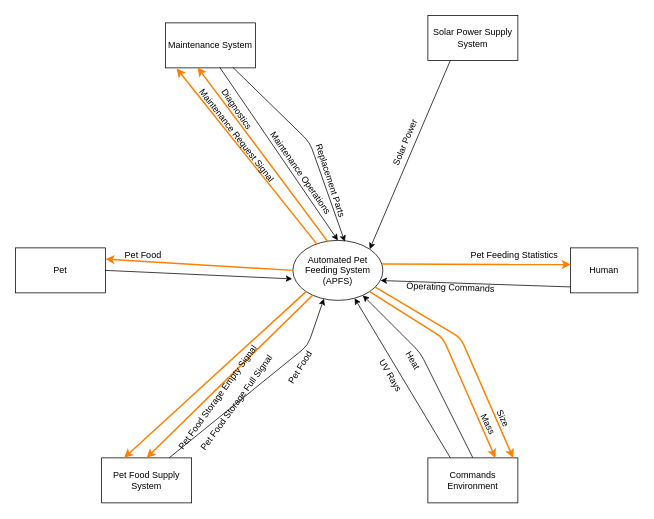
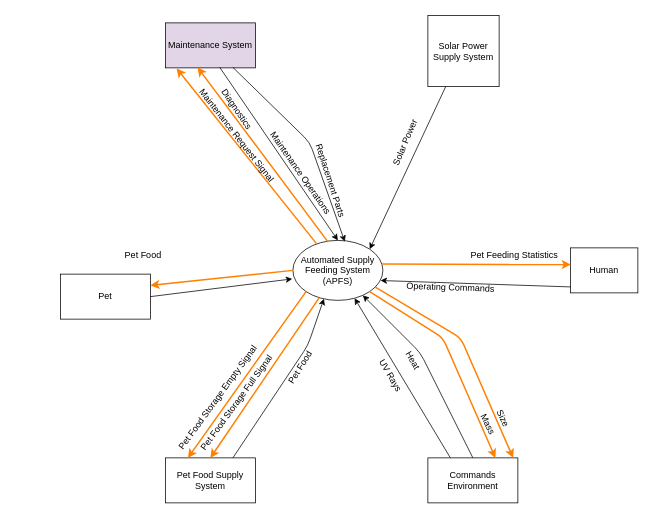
  <mxCell id="0" />
  <mxCell id="1" parent="0" />
- <mxCell id="2" value="Automated Pet Feeding System (APFS)" style="ellipse;whiteSpace=wrap;html=1;" parent="1" vertex="1"><mxGeometry x="390" y="320" width="120" height="80" as="geometry" /></mxCell>
+ <mxCell id="2" value="Automated Supply Feeding System (APFS)" style="ellipse;whiteSpace=wrap;html=1;" parent="1" vertex="1"><mxGeometry x="390" y="320" width="120" height="80" as="geometry" /></mxCell>
  <mxCell id="3" value="Commands Environment" style="rounded=0;whiteSpace=wrap;html=1;" parent="1" vertex="1"><mxGeometry x="570" y="610" width="120" height="60" as="geometry" /></mxCell>
- <mxCell id="4" value="Pet" style="whiteSpace=wrap;html=1;" parent="1" vertex="1"><mxGeometry x="20" y="330" width="120" height="60" as="geometry" /></mxCell>
+ <mxCell id="4" value="Pet" style="whiteSpace=wrap;html=1;" parent="1" vertex="1"><mxGeometry x="80" y="365" width="120" height="60" as="geometry" /></mxCell>
  <mxCell id="5" value="Human" style="whiteSpace=wrap;html=1;" parent="1" vertex="1"><mxGeometry x="760" y="330" width="90" height="60" as="geometry" /></mxCell>
- <mxCell id="6" value="Pet Food Supply System" style="whiteSpace=wrap;html=1;" parent="1" vertex="1"><mxGeometry x="135" y="610" width="120" height="60" as="geometry" /></mxCell>
- <mxCell id="7" value="Maintenance System" style="whiteSpace=wrap;html=1;" parent="1" vertex="1"><mxGeometry x="220" y="30" width="120" height="60" as="geometry" /></mxCell>
- <mxCell id="8" value="Solar Power Supply System" style="whiteSpace=wrap;html=1;" parent="1" vertex="1"><mxGeometry x="570" y="20" width="120" height="60" as="geometry" /></mxCell>
+ <mxCell id="6" value="Pet Food Supply System" style="whiteSpace=wrap;html=1;" parent="1" vertex="1"><mxGeometry x="220" y="610" width="120" height="60" as="geometry" /></mxCell>
+ <mxCell id="7" value="Maintenance System" style="whiteSpace=wrap;html=1;fillColor=#e1d5e7;" parent="1" vertex="1"><mxGeometry x="220" y="30" width="120" height="60" as="geometry" /></mxCell>
+ <mxCell id="8" value="Solar Power Supply System" style="whiteSpace=wrap;html=1;" parent="1" vertex="1"><mxGeometry x="570" y="20" width="95" height="95" as="geometry" /></mxCell>
  <mxCell id="9" value="" style="endArrow=classic;html=1;entryX=0.345;entryY=0.973;entryDx=0;entryDy=0;entryPerimeter=0;exitX=0.75;exitY=0;exitDx=0;exitDy=0;" parent="1" source="6" target="2" edge="1"><mxGeometry width="50" height="50" relative="1" as="geometry"><mxPoint x="270" y="220" as="sourcePoint" /><mxPoint x="320" y="170" as="targetPoint" /><Array as="points"><mxPoint x="410" y="460" /></Array></mxGeometry></mxCell>
  <mxCell id="10" value="" style="endArrow=classic;html=1;entryX=0.5;entryY=0;entryDx=0;entryDy=0;strokeColor=#FF8000;strokeWidth=2;" parent="1" source="2" target="6" edge="1"><mxGeometry width="50" height="50" relative="1" as="geometry"><mxPoint x="230" y="480" as="sourcePoint" /><mxPoint x="280" y="430" as="targetPoint" /></mxGeometry></mxCell>
  <mxCell id="11" value="" style="endArrow=classic;html=1;exitX=0;exitY=0.5;exitDx=0;exitDy=0;entryX=1;entryY=0.25;entryDx=0;entryDy=0;strokeColor=#FF8000;strokeWidth=2;" parent="1" source="2" target="4" edge="1"><mxGeometry width="50" height="50" relative="1" as="geometry"><mxPoint x="300" y="360" as="sourcePoint" /><mxPoint x="350" y="310" as="targetPoint" /></mxGeometry></mxCell>
  <mxCell id="12" value="" style="endArrow=classic;html=1;entryX=-0.007;entryY=0.642;entryDx=0;entryDy=0;entryPerimeter=0;exitX=1;exitY=0.5;exitDx=0;exitDy=0;" parent="1" source="4" target="2" edge="1"><mxGeometry width="50" height="50" relative="1" as="geometry"><mxPoint x="180" y="450" as="sourcePoint" /><mxPoint x="230" y="400" as="targetPoint" /></mxGeometry></mxCell>
  <mxCell id="13" value="Pet Food" style="text;html=1;align=center;verticalAlign=middle;resizable=0;points=[];autosize=1;" parent="1" vertex="1"><mxGeometry x="160" y="330" width="60" height="20" as="geometry" /></mxCell>
  <mxCell id="14" value="Pet Food" style="text;html=1;align=center;verticalAlign=middle;resizable=0;points=[];autosize=1;rotation=-58;" parent="1" vertex="1"><mxGeometry x="370" y="480" width="60" height="20" as="geometry" /></mxCell>
  <mxCell id="15" value="Pet Food Storage Full Signal" style="text;html=1;align=center;verticalAlign=middle;resizable=0;points=[];autosize=1;rotation=306;" parent="1" vertex="1"><mxGeometry x="230" y="527" width="170" height="20" as="geometry" /></mxCell>
  <mxCell id="16" value="" style="endArrow=classic;html=1;exitX=0.25;exitY=0;exitDx=0;exitDy=0;" parent="1" source="3" target="2" edge="1"><mxGeometry width="50" height="50" relative="1" as="geometry"><mxPoint x="530" y="510" as="sourcePoint" /><mxPoint x="580" y="460" as="targetPoint" /></mxGeometry></mxCell>
  <mxCell id="17" value="UV Rays" style="text;html=1;align=center;verticalAlign=middle;resizable=0;points=[];autosize=1;rotation=60;" parent="1" vertex="1"><mxGeometry x="490" y="490" width="60" height="20" as="geometry" /></mxCell>
  <mxCell id="18" value="" style="endArrow=classic;html=1;exitX=0.5;exitY=0;exitDx=0;exitDy=0;" parent="1" source="3" target="2" edge="1"><mxGeometry width="50" height="50" relative="1" as="geometry"><mxPoint x="610" y="490" as="sourcePoint" /><mxPoint x="660" y="440" as="targetPoint" /><Array as="points"><mxPoint x="560" y="470" /></Array></mxGeometry></mxCell>
  <mxCell id="19" value="Heat" style="text;html=1;align=center;verticalAlign=middle;resizable=0;points=[];autosize=1;rotation=60;" parent="1" vertex="1"><mxGeometry x="530" y="470" width="40" height="20" as="geometry" /></mxCell>
  <mxCell id="20" value="" style="endArrow=classic;html=1;entryX=0.75;entryY=0;entryDx=0;entryDy=0;exitX=1;exitY=1;exitDx=0;exitDy=0;strokeColor=#FF8000;strokeWidth=2;" parent="1" source="2" target="3" edge="1"><mxGeometry width="50" height="50" relative="1" as="geometry"><mxPoint x="490" y="410" as="sourcePoint" /><mxPoint x="670" y="400" as="targetPoint" /><Array as="points"><mxPoint x="590" y="450" /></Array></mxGeometry></mxCell>
  <mxCell id="21" value="Mass" style="text;html=1;align=center;verticalAlign=middle;resizable=0;points=[];autosize=1;rotation=64;" parent="1" vertex="1"><mxGeometry x="630" y="555" width="40" height="20" as="geometry" /></mxCell>
  <mxCell id="22" value="" style="endArrow=classic;html=1;entryX=0.125;entryY=1.012;entryDx=0;entryDy=0;strokeColor=#FF8000;strokeWidth=2;entryPerimeter=0;" parent="1" source="2" target="7" edge="1"><mxGeometry width="50" height="50" relative="1" as="geometry"><mxPoint x="150" y="250" as="sourcePoint" /><mxPoint x="200" y="200" as="targetPoint" /></mxGeometry></mxCell>
  <mxCell id="23" value="Maintenance Request Signal" style="text;html=1;align=center;verticalAlign=middle;resizable=0;points=[];autosize=1;rotation=52;" parent="1" vertex="1"><mxGeometry x="230" y="170" width="170" height="20" as="geometry" /></mxCell>
  <mxCell id="24" value="" style="endArrow=classic;html=1;entryX=0.25;entryY=0;entryDx=0;entryDy=0;strokeColor=#FF8000;strokeWidth=2;jumpSize=1;exitX=0;exitY=1;exitDx=0;exitDy=0;" parent="1" source="2" target="6" edge="1"><mxGeometry width="50" height="50" relative="1" as="geometry"><mxPoint x="390" y="400" as="sourcePoint" /><mxPoint x="210" y="480" as="targetPoint" /></mxGeometry></mxCell>
  <mxCell id="25" value="Pet Food Storage Empty Signal" style="text;html=1;align=center;verticalAlign=middle;resizable=0;points=[];autosize=1;rotation=306;" parent="1" vertex="1"><mxGeometry x="200" y="520" width="180" height="20" as="geometry" /></mxCell>
  <mxCell id="26" value="Solar Power" style="text;html=1;align=center;verticalAlign=middle;resizable=0;points=[];autosize=1;rotation=293;" parent="1" vertex="1"><mxGeometry x="500" y="180" width="80" height="20" as="geometry" /></mxCell>
  <mxCell id="27" value="" style="endArrow=classic;html=1;exitX=0.25;exitY=1;exitDx=0;exitDy=0;entryX=1;entryY=0;entryDx=0;entryDy=0;" parent="1" source="8" target="2" edge="1"><mxGeometry width="50" height="50" relative="1" as="geometry"><mxPoint x="540" y="210" as="sourcePoint" /><mxPoint x="590" y="160" as="targetPoint" /></mxGeometry></mxCell>
  <mxCell id="28" value="" style="endArrow=classic;html=1;exitX=0.604;exitY=0.989;exitDx=0;exitDy=0;entryX=0.5;entryY=0;entryDx=0;entryDy=0;exitPerimeter=0;" parent="1" source="7" target="2" edge="1"><mxGeometry width="50" height="50" relative="1" as="geometry"><mxPoint x="550" y="390" as="sourcePoint" /><mxPoint x="600" y="340" as="targetPoint" /></mxGeometry></mxCell>
  <mxCell id="29" value="Maintenance Operations" style="text;html=1;align=center;verticalAlign=middle;resizable=0;points=[];autosize=1;rotation=55;" parent="1" vertex="1"><mxGeometry x="325" y="220" width="150" height="20" as="geometry" /></mxCell>
  <mxCell id="30" value="" style="endArrow=classic;html=1;entryX=0.005;entryY=0.37;entryDx=0;entryDy=0;exitX=0.992;exitY=0.395;exitDx=0;exitDy=0;exitPerimeter=0;strokeColor=#FF8000;strokeWidth=2;entryPerimeter=0;" parent="1" source="2" target="5" edge="1"><mxGeometry width="50" height="50" relative="1" as="geometry"><mxPoint x="550" y="390" as="sourcePoint" /><mxPoint x="600" y="340" as="targetPoint" /></mxGeometry></mxCell>
  <mxCell id="31" value="Pet Feeding Statistics" style="text;html=1;align=center;verticalAlign=middle;resizable=0;points=[];autosize=1;rotation=0;" parent="1" vertex="1"><mxGeometry x="620" y="330" width="130" height="20" as="geometry" /></mxCell>
  <mxCell id="32" value="" style="endArrow=classic;html=1;exitX=0.392;exitY=0.029;exitDx=0;exitDy=0;exitPerimeter=0;entryX=0.358;entryY=0.989;entryDx=0;entryDy=0;strokeColor=#FF8000;strokeWidth=2;entryPerimeter=0;" parent="1" source="2" target="7" edge="1"><mxGeometry width="50" height="50" relative="1" as="geometry"><mxPoint x="470" y="130" as="sourcePoint" /><mxPoint x="520" y="80" as="targetPoint" /></mxGeometry></mxCell>
  <mxCell id="33" value="Diagnostics" style="text;html=1;align=center;verticalAlign=middle;resizable=0;points=[];autosize=1;rotation=56;" parent="1" vertex="1"><mxGeometry x="275" y="135" width="80" height="20" as="geometry" /></mxCell>
  <mxCell id="34" value="Operating Commands" style="text;html=1;align=center;verticalAlign=middle;resizable=0;points=[];autosize=1;rotation=2;" parent="1" vertex="1"><mxGeometry x="535" y="373" width="130" height="20" as="geometry" /></mxCell>
  <mxCell id="35" value="" style="endArrow=classic;html=1;exitX=0.006;exitY=0.868;exitDx=0;exitDy=0;entryX=0.974;entryY=0.669;entryDx=0;entryDy=0;entryPerimeter=0;exitPerimeter=0;" parent="1" source="5" target="2" edge="1"><mxGeometry width="50" height="50" relative="1" as="geometry"><mxPoint x="740" y="400" as="sourcePoint" /><mxPoint x="513" y="374" as="targetPoint" /></mxGeometry></mxCell>
  <mxCell id="36" value="" style="endArrow=classic;html=1;entryX=0.75;entryY=0;entryDx=0;entryDy=0;exitX=0.916;exitY=0.779;exitDx=0;exitDy=0;strokeColor=#FF8000;strokeWidth=2;exitPerimeter=0;" edge="1" parent="1" source="2"><mxGeometry width="50" height="50" relative="1" as="geometry"><mxPoint x="516.216" y="388.284" as="sourcePoint" /><mxPoint x="683.79" y="610" as="targetPoint" /><Array as="points"><mxPoint x="613.79" y="450" /></Array></mxGeometry></mxCell>
  <mxCell id="37" value="Size" style="text;html=1;align=center;verticalAlign=middle;resizable=0;points=[];autosize=1;rotation=64;" vertex="1" parent="1"><mxGeometry x="650" y="547" width="40" height="20" as="geometry" /></mxCell>
  <mxCell id="38" value="" style="endArrow=classic;html=1;exitX=0.604;exitY=0.989;exitDx=0;exitDy=0;entryX=0.577;entryY=0.021;entryDx=0;entryDy=0;exitPerimeter=0;entryPerimeter=0;" edge="1" parent="1" target="2"><mxGeometry width="50" height="50" relative="1" as="geometry"><mxPoint x="310" y="89.34" as="sourcePoint" /><mxPoint x="467.52" y="320" as="targetPoint" /><Array as="points"><mxPoint x="412.52" y="189.34" /></Array></mxGeometry></mxCell>
  <mxCell id="39" value="Replacement Parts" style="text;html=1;align=center;verticalAlign=middle;resizable=0;points=[];autosize=1;rotation=72;" vertex="1" parent="1"><mxGeometry x="380" y="230" width="120" height="20" as="geometry" /></mxCell>
